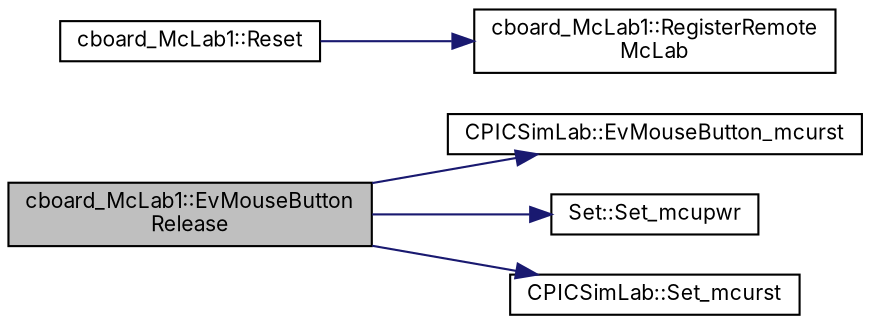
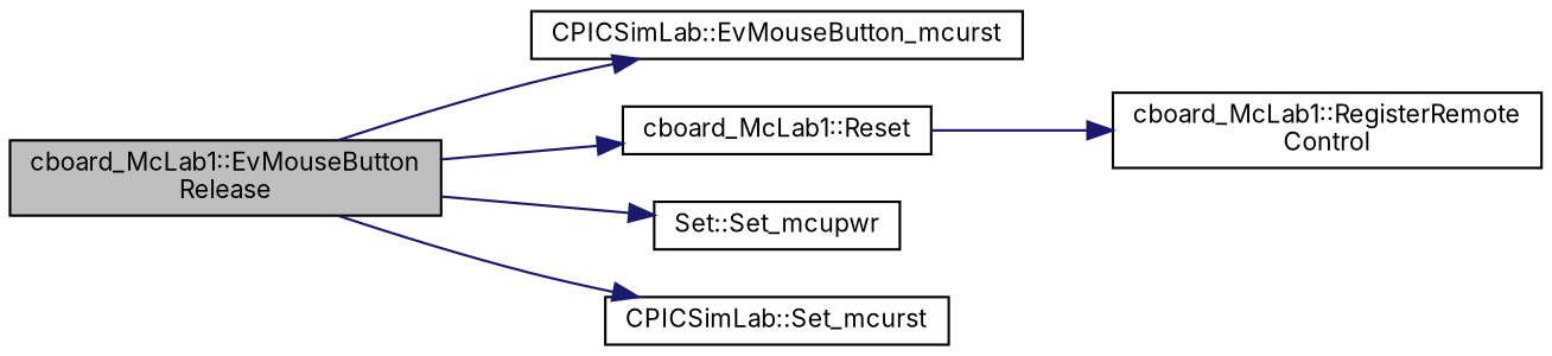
  digraph {
    fontname=Inter
    rankdir=LR
    node [color=black fillcolor=white fontname=Inter fontsize=10 shape=record style=filled]
    edge [color=midnightblue fontname=Inter fontsize=10 labelfontname=Helvetica labelfontsize=10 style=solid]
    n1 [fillcolor=grey75 fontcolor=black height=0.2 label="cboard_McLab1::EvMouseButton\lRelease" width=0.4]
    n2 [height=0.2 label="CPICSimLab::EvMouseButton_mcurst" width=0.4]
    n3 [height=0.2 label="cboard_McLab1::Reset" width=0.4]
    n4 [height=0.2 label="Set::Set_mcupwr" width=0.4]
    n5 [height=0.2 label="CPICSimLab::Set_mcurst" width=0.4]
-   n6 [height=0.2 label="cboard_McLab1::RegisterRemote\lMcLab" width=0.4]
+   n6 [height=0.2 label="cboard_McLab1::RegisterRemote\lControl" width=0.4]
    n1 -> n2
+   n1 -> n3
    n1 -> n4
    n1 -> n5
    n3 -> n6
  }
